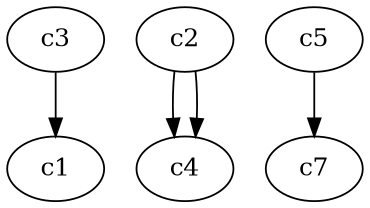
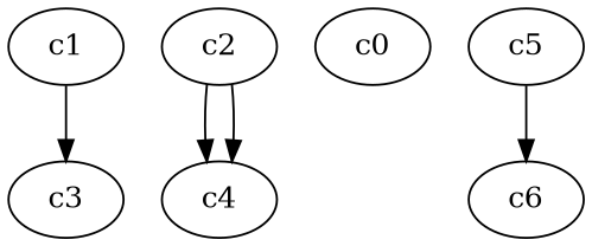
  digraph {
    c1
    c3
    c2
    c4
+   c0
    c5
-   c6 [label=c7]
-   c3 -> c1
+   c6
+   c1 -> c3
    c2 -> c4
    c2 -> c4
    c5 -> c6
  }
